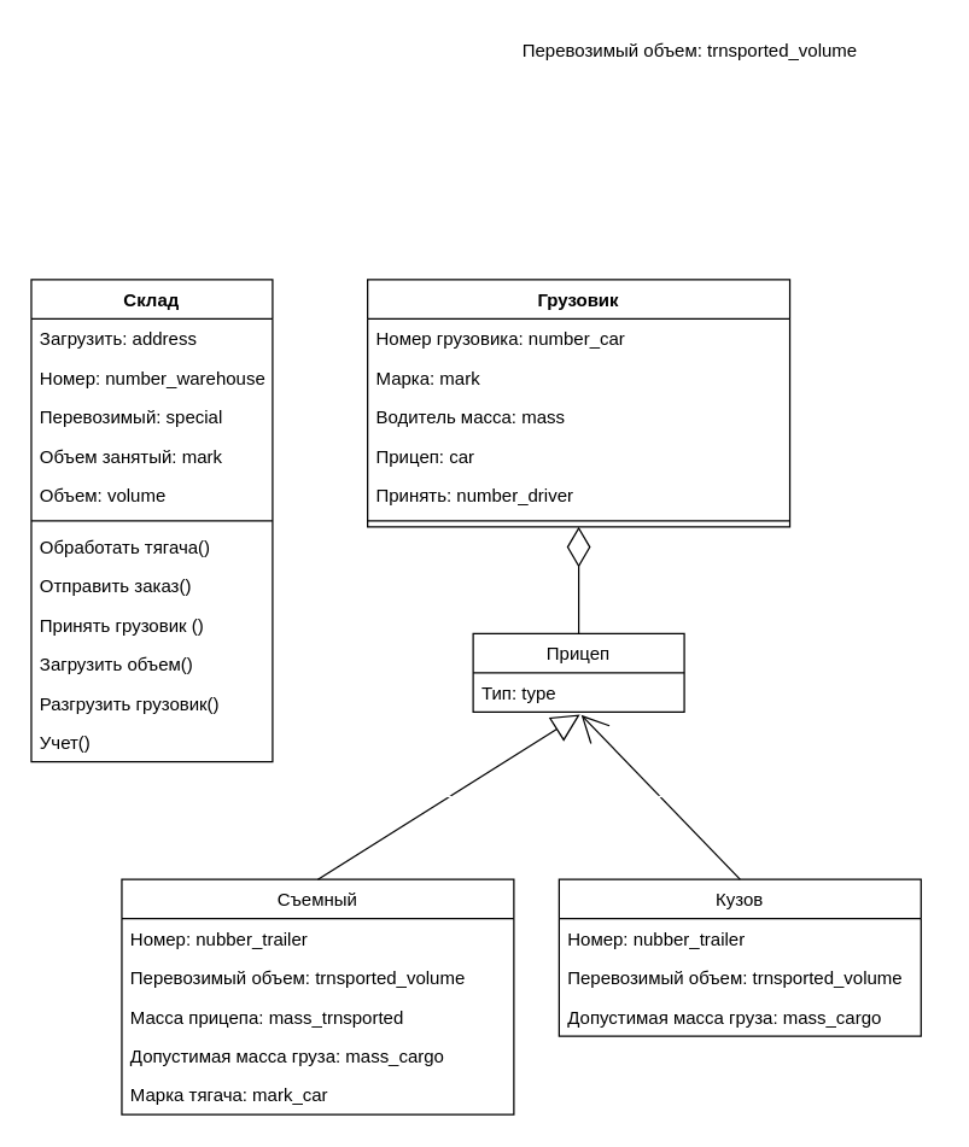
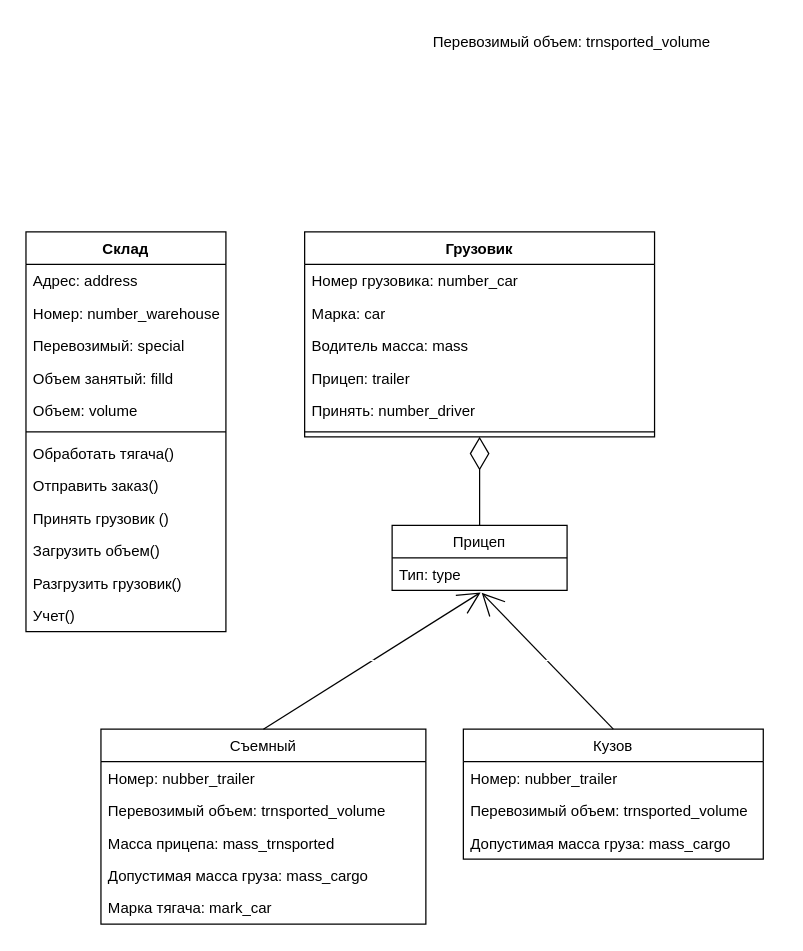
  <mxCell id="0" />
  <mxCell id="1" parent="0" />
  <mxCell id="2" value="Склад" style="swimlane;fontStyle=1;align=center;verticalAlign=top;childLayout=stackLayout;horizontal=1;startSize=26;horizontalStack=0;resizeParent=1;resizeParentMax=0;resizeLast=0;collapsible=1;marginBottom=0;" parent="1" vertex="1"><mxGeometry x="20" y="185" width="160" height="320" as="geometry" /></mxCell>
- <mxCell id="3" value="Загрузить: address" style="text;strokeColor=none;fillColor=none;align=left;verticalAlign=top;spacingLeft=4;spacingRight=4;overflow=hidden;rotatable=0;points=[[0,0.5],[1,0.5]];portConstraint=eastwest;" parent="2" vertex="1"><mxGeometry y="26" width="160" height="26" as="geometry" /></mxCell>
+ <mxCell id="3" value="Адрес: address" style="text;strokeColor=none;fillColor=none;align=left;verticalAlign=top;spacingLeft=4;spacingRight=4;overflow=hidden;rotatable=0;points=[[0,0.5],[1,0.5]];portConstraint=eastwest;" parent="2" vertex="1"><mxGeometry y="26" width="160" height="26" as="geometry" /></mxCell>
  <mxCell id="4" value="Номер: number_warehouse" style="text;strokeColor=none;fillColor=none;align=left;verticalAlign=top;spacingLeft=4;spacingRight=4;overflow=hidden;rotatable=0;points=[[0,0.5],[1,0.5]];portConstraint=eastwest;" vertex="1" parent="2"><mxGeometry y="52" width="160" height="26" as="geometry" /></mxCell>
  <mxCell id="5" value="Перевозимый: special" style="text;strokeColor=none;fillColor=none;align=left;verticalAlign=top;spacingLeft=4;spacingRight=4;overflow=hidden;rotatable=0;points=[[0,0.5],[1,0.5]];portConstraint=eastwest;" parent="2" vertex="1"><mxGeometry y="78" width="160" height="26" as="geometry" /></mxCell>
- <mxCell id="6" value="Объем занятый: mark" style="text;strokeColor=none;fillColor=none;align=left;verticalAlign=top;spacingLeft=4;spacingRight=4;overflow=hidden;rotatable=0;points=[[0,0.5],[1,0.5]];portConstraint=eastwest;" parent="2" vertex="1"><mxGeometry y="104" width="160" height="26" as="geometry" /></mxCell>
+ <mxCell id="6" value="Объем занятый: filld" style="text;strokeColor=none;fillColor=none;align=left;verticalAlign=top;spacingLeft=4;spacingRight=4;overflow=hidden;rotatable=0;points=[[0,0.5],[1,0.5]];portConstraint=eastwest;" parent="2" vertex="1"><mxGeometry y="104" width="160" height="26" as="geometry" /></mxCell>
  <mxCell id="7" value="Объем: volume" style="text;strokeColor=none;fillColor=none;align=left;verticalAlign=top;spacingLeft=4;spacingRight=4;overflow=hidden;rotatable=0;points=[[0,0.5],[1,0.5]];portConstraint=eastwest;" parent="2" vertex="1"><mxGeometry y="130" width="160" height="26" as="geometry" /></mxCell>
  <mxCell id="8" value="" style="line;strokeWidth=1;fillColor=none;align=left;verticalAlign=middle;spacingTop=-1;spacingLeft=3;spacingRight=3;rotatable=0;labelPosition=right;points=[];portConstraint=eastwest;" parent="2" vertex="1"><mxGeometry y="156" width="160" height="8" as="geometry" /></mxCell>
  <mxCell id="9" value="Обработать тягача()" style="text;strokeColor=none;fillColor=none;align=left;verticalAlign=top;spacingLeft=4;spacingRight=4;overflow=hidden;rotatable=0;points=[[0,0.5],[1,0.5]];portConstraint=eastwest;" parent="2" vertex="1"><mxGeometry y="164" width="160" height="26" as="geometry" /></mxCell>
  <mxCell id="10" value="Отправить заказ()" style="text;strokeColor=none;fillColor=none;align=left;verticalAlign=top;spacingLeft=4;spacingRight=4;overflow=hidden;rotatable=0;points=[[0,0.5],[1,0.5]];portConstraint=eastwest;" parent="2" vertex="1"><mxGeometry y="190" width="160" height="26" as="geometry" /></mxCell>
  <mxCell id="11" value="Принять грузовик ()" style="text;strokeColor=none;fillColor=none;align=left;verticalAlign=top;spacingLeft=4;spacingRight=4;overflow=hidden;rotatable=0;points=[[0,0.5],[1,0.5]];portConstraint=eastwest;" parent="2" vertex="1"><mxGeometry y="216" width="160" height="26" as="geometry" /></mxCell>
  <mxCell id="12" value="Загрузить объем()" style="text;strokeColor=none;fillColor=none;align=left;verticalAlign=top;spacingLeft=4;spacingRight=4;overflow=hidden;rotatable=0;points=[[0,0.5],[1,0.5]];portConstraint=eastwest;" parent="2" vertex="1"><mxGeometry y="242" width="160" height="26" as="geometry" /></mxCell>
  <mxCell id="13" value="Разгрузить грузовик()" style="text;strokeColor=none;fillColor=none;align=left;verticalAlign=top;spacingLeft=4;spacingRight=4;overflow=hidden;rotatable=0;points=[[0,0.5],[1,0.5]];portConstraint=eastwest;" parent="2" vertex="1"><mxGeometry y="268" width="160" height="26" as="geometry" /></mxCell>
  <mxCell id="14" value="Учет()&#10;" style="text;strokeColor=none;fillColor=none;align=left;verticalAlign=top;spacingLeft=4;spacingRight=4;overflow=hidden;rotatable=0;points=[[0,0.5],[1,0.5]];portConstraint=eastwest;" parent="2" vertex="1"><mxGeometry y="294" width="160" height="26" as="geometry" /></mxCell>
  <mxCell id="15" value="Грузовик" style="swimlane;fontStyle=1;align=center;verticalAlign=top;childLayout=stackLayout;horizontal=1;startSize=26;horizontalStack=0;resizeParent=1;resizeParentMax=0;resizeLast=0;collapsible=1;marginBottom=0;" vertex="1" parent="1"><mxGeometry x="243" y="185" width="280" height="164" as="geometry" /></mxCell>
  <mxCell id="16" value="Номер грузовика: number_car" style="text;strokeColor=none;fillColor=none;align=left;verticalAlign=top;spacingLeft=4;spacingRight=4;overflow=hidden;rotatable=0;points=[[0,0.5],[1,0.5]];portConstraint=eastwest;" vertex="1" parent="15"><mxGeometry y="26" width="280" height="26" as="geometry" /></mxCell>
- <mxCell id="17" value="Марка: mark" style="text;strokeColor=none;fillColor=none;align=left;verticalAlign=top;spacingLeft=4;spacingRight=4;overflow=hidden;rotatable=0;points=[[0,0.5],[1,0.5]];portConstraint=eastwest;" vertex="1" parent="15"><mxGeometry y="52" width="280" height="26" as="geometry" /></mxCell>
+ <mxCell id="17" value="Марка: car" style="text;strokeColor=none;fillColor=none;align=left;verticalAlign=top;spacingLeft=4;spacingRight=4;overflow=hidden;rotatable=0;points=[[0,0.5],[1,0.5]];portConstraint=eastwest;" vertex="1" parent="15"><mxGeometry y="52" width="280" height="26" as="geometry" /></mxCell>
  <mxCell id="18" value="Водитель масса: mass" style="text;strokeColor=none;fillColor=none;align=left;verticalAlign=top;spacingLeft=4;spacingRight=4;overflow=hidden;rotatable=0;points=[[0,0.5],[1,0.5]];portConstraint=eastwest;" vertex="1" parent="15"><mxGeometry y="78" width="280" height="26" as="geometry" /></mxCell>
- <mxCell id="19" value="Прицеп: car" style="text;strokeColor=none;fillColor=none;align=left;verticalAlign=top;spacingLeft=4;spacingRight=4;overflow=hidden;rotatable=0;points=[[0,0.5],[1,0.5]];portConstraint=eastwest;" vertex="1" parent="15"><mxGeometry y="104" width="280" height="26" as="geometry" /></mxCell>
+ <mxCell id="19" value="Прицеп: trailer" style="text;strokeColor=none;fillColor=none;align=left;verticalAlign=top;spacingLeft=4;spacingRight=4;overflow=hidden;rotatable=0;points=[[0,0.5],[1,0.5]];portConstraint=eastwest;" vertex="1" parent="15"><mxGeometry y="104" width="280" height="26" as="geometry" /></mxCell>
  <mxCell id="20" value="Принять: number_driver" style="text;strokeColor=none;fillColor=none;align=left;verticalAlign=top;spacingLeft=4;spacingRight=4;overflow=hidden;rotatable=0;points=[[0,0.5],[1,0.5]];portConstraint=eastwest;" vertex="1" parent="15"><mxGeometry y="130" width="280" height="26" as="geometry" /></mxCell>
  <mxCell id="21" value="" style="line;strokeWidth=1;fillColor=none;align=left;verticalAlign=middle;spacingTop=-1;spacingLeft=3;spacingRight=3;rotatable=0;labelPosition=right;points=[];portConstraint=eastwest;" vertex="1" parent="15"><mxGeometry y="156" width="280" height="8" as="geometry" /></mxCell>
  <mxCell id="22" value="Перевозимый объем: trnsported_volume" style="text;strokeColor=none;fillColor=none;align=left;verticalAlign=top;spacingLeft=4;spacingRight=4;overflow=hidden;rotatable=0;points=[[0,0.5],[1,0.5]];portConstraint=eastwest;" vertex="1" parent="1"><mxGeometry x="340" y="20" width="280" height="26" as="geometry" /></mxCell>
  <mxCell id="23" value="Прицеп" style="swimlane;fontStyle=0;childLayout=stackLayout;horizontal=1;startSize=26;fillColor=none;horizontalStack=0;resizeParent=1;resizeParentMax=0;resizeLast=0;collapsible=1;marginBottom=0;" vertex="1" parent="1"><mxGeometry x="313" y="420" width="140" height="52" as="geometry" /></mxCell>
  <mxCell id="24" value="Тип: type" style="text;strokeColor=none;fillColor=none;align=left;verticalAlign=top;spacingLeft=4;spacingRight=4;overflow=hidden;rotatable=0;points=[[0,0.5],[1,0.5]];portConstraint=eastwest;" vertex="1" parent="23"><mxGeometry y="26" width="140" height="26" as="geometry" /></mxCell>
  <mxCell id="25" value="Съемный" style="swimlane;fontStyle=0;childLayout=stackLayout;horizontal=1;startSize=26;fillColor=none;horizontalStack=0;resizeParent=1;resizeParentMax=0;resizeLast=0;collapsible=1;marginBottom=0;" vertex="1" parent="1"><mxGeometry x="80" y="583" width="260" height="156" as="geometry" /></mxCell>
  <mxCell id="26" value="Номер: nubber_trailer" style="text;strokeColor=none;fillColor=none;align=left;verticalAlign=top;spacingLeft=4;spacingRight=4;overflow=hidden;rotatable=0;points=[[0,0.5],[1,0.5]];portConstraint=eastwest;" vertex="1" parent="25"><mxGeometry y="26" width="260" height="26" as="geometry" /></mxCell>
  <mxCell id="27" value="Перевозимый объем: trnsported_volume" style="text;strokeColor=none;fillColor=none;align=left;verticalAlign=top;spacingLeft=4;spacingRight=4;overflow=hidden;rotatable=0;points=[[0,0.5],[1,0.5]];portConstraint=eastwest;" vertex="1" parent="25"><mxGeometry y="52" width="260" height="26" as="geometry" /></mxCell>
  <mxCell id="28" value="Масса прицепа: mass_trnsported" style="text;strokeColor=none;fillColor=none;align=left;verticalAlign=top;spacingLeft=4;spacingRight=4;overflow=hidden;rotatable=0;points=[[0,0.5],[1,0.5]];portConstraint=eastwest;" vertex="1" parent="25"><mxGeometry y="78" width="260" height="26" as="geometry" /></mxCell>
  <mxCell id="29" value="Допустимая масса груза: mass_cargo" style="text;strokeColor=none;fillColor=none;align=left;verticalAlign=top;spacingLeft=4;spacingRight=4;overflow=hidden;rotatable=0;points=[[0,0.5],[1,0.5]];portConstraint=eastwest;" vertex="1" parent="25"><mxGeometry y="104" width="260" height="26" as="geometry" /></mxCell>
  <mxCell id="30" value="Марка тягача: mark_car" style="text;strokeColor=none;fillColor=none;align=left;verticalAlign=top;spacingLeft=4;spacingRight=4;overflow=hidden;rotatable=0;points=[[0,0.5],[1,0.5]];portConstraint=eastwest;" vertex="1" parent="25"><mxGeometry y="130" width="260" height="26" as="geometry" /></mxCell>
  <mxCell id="31" value="Кузов" style="swimlane;fontStyle=0;childLayout=stackLayout;horizontal=1;startSize=26;fillColor=none;horizontalStack=0;resizeParent=1;resizeParentMax=0;resizeLast=0;collapsible=1;marginBottom=0;" vertex="1" parent="1"><mxGeometry x="370" y="583" width="240" height="104" as="geometry" /></mxCell>
  <mxCell id="32" value="Номер: nubber_trailer" style="text;strokeColor=none;fillColor=none;align=left;verticalAlign=top;spacingLeft=4;spacingRight=4;overflow=hidden;rotatable=0;points=[[0,0.5],[1,0.5]];portConstraint=eastwest;" vertex="1" parent="31"><mxGeometry y="26" width="240" height="26" as="geometry" /></mxCell>
  <mxCell id="33" value="Перевозимый объем: trnsported_volume" style="text;strokeColor=none;fillColor=none;align=left;verticalAlign=top;spacingLeft=4;spacingRight=4;overflow=hidden;rotatable=0;points=[[0,0.5],[1,0.5]];portConstraint=eastwest;" vertex="1" parent="31"><mxGeometry y="52" width="240" height="26" as="geometry" /></mxCell>
  <mxCell id="34" value="Допустимая масса груза: mass_cargo" style="text;strokeColor=none;fillColor=none;align=left;verticalAlign=top;spacingLeft=4;spacingRight=4;overflow=hidden;rotatable=0;points=[[0,0.5],[1,0.5]];portConstraint=eastwest;" vertex="1" parent="31"><mxGeometry y="78" width="240" height="26" as="geometry" /></mxCell>
- <mxCell id="35" value="Extends" style="endArrow=block;endSize=16;endFill=0;html=1;exitX=0.5;exitY=0;exitDx=0;exitDy=0;entryX=0.506;entryY=1.059;entryDx=0;entryDy=0;entryPerimeter=0;fontSize=1;fontColor=#FFFFFF;" edge="1" parent="1" source="25" target="24"><mxGeometry width="160" relative="1" as="geometry"><mxPoint x="-10" y="590" as="sourcePoint" /><mxPoint x="150" y="590" as="targetPoint" /><Array as="points" /></mxGeometry></mxCell>
+ <mxCell id="35" value="Extends" style="endArrow=open;endSize=16;endFill=0;html=1;exitX=0.5;exitY=0;exitDx=0;exitDy=0;entryX=0.506;entryY=1.059;entryDx=0;entryDy=0;entryPerimeter=0;fontSize=1;fontColor=#FFFFFF;" edge="1" parent="1" source="25" target="24"><mxGeometry width="160" relative="1" as="geometry"><mxPoint x="-10" y="590" as="sourcePoint" /><mxPoint x="150" y="590" as="targetPoint" /><Array as="points" /></mxGeometry></mxCell>
  <mxCell id="36" value="Extends" style="endArrow=open;endSize=16;endFill=0;html=1;exitX=0.5;exitY=0;exitDx=0;exitDy=0;fontSize=1;fontColor=#FFFFFF;entryX=0.512;entryY=1.072;entryDx=0;entryDy=0;entryPerimeter=0;" edge="1" parent="1" source="31" target="24"><mxGeometry width="160" relative="1" as="geometry"><mxPoint x="350" y="515" as="sourcePoint" /><mxPoint x="390" y="450" as="targetPoint" /><Array as="points" /></mxGeometry></mxCell>
  <mxCell id="37" value="" style="endArrow=diamondThin;endFill=0;endSize=24;html=1;fontSize=1;fontColor=#FFFFFF;exitX=0.5;exitY=0;exitDx=0;exitDy=0;" edge="1" parent="1" source="23" target="21"><mxGeometry width="160" relative="1" as="geometry"><mxPoint x="370" y="370" as="sourcePoint" /><mxPoint x="530" y="370" as="targetPoint" /></mxGeometry></mxCell>
